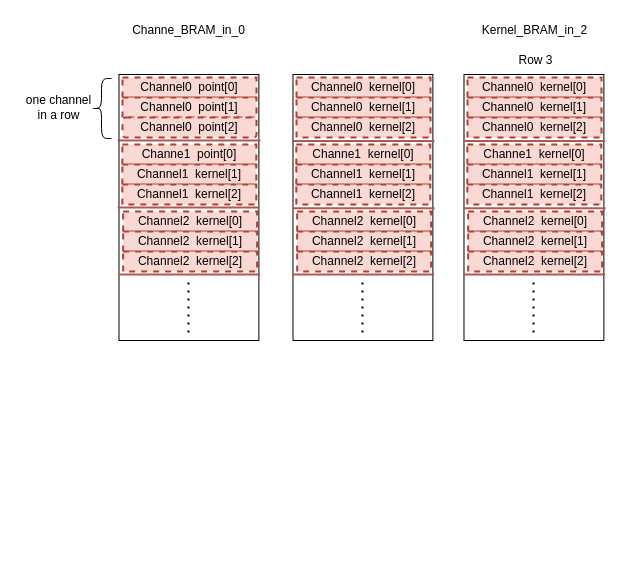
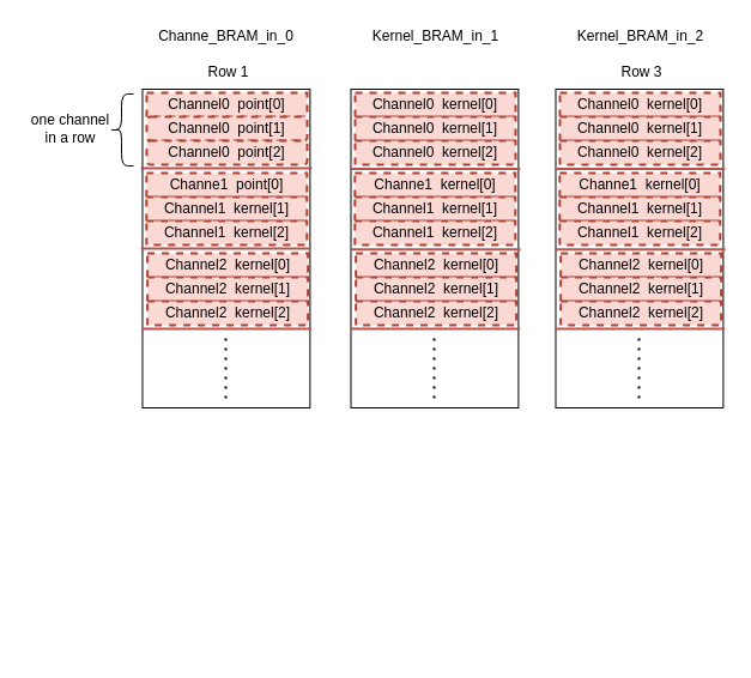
  <mxCell id="0" />
  <mxCell id="1" parent="0" />
  <mxCell id="2" value="" style="group" parent="1" vertex="1" connectable="0"><mxGeometry x="108" y="70" width="160" height="474" as="geometry" /></mxCell>
  <mxCell id="3" value="" style="endArrow=none;html=1;strokeWidth=2;fillColor=#f8cecc;strokeColor=#b85450;exitX=0.018;exitY=0.27;exitDx=0;exitDy=0;exitPerimeter=0;" parent="2" edge="1"><mxGeometry x="-99.053" y="-25" width="87.432" height="50" as="geometry"><mxPoint x="9.362" y="70" as="sourcePoint" /><mxPoint x="151.001" y="70" as="targetPoint" /></mxGeometry></mxCell>
  <mxCell id="4" value="" style="group" parent="2" vertex="1" connectable="0"><mxGeometry x="10.49" y="4" width="139.89" height="266" as="geometry" /></mxCell>
  <mxCell id="5" value="" style="rounded=0;whiteSpace=wrap;html=1;" parent="4" vertex="1"><mxGeometry width="139.89" height="266" as="geometry" /></mxCell>
  <mxCell id="6" value="" style="group" parent="4" vertex="1" connectable="0"><mxGeometry x="3.51" y="3" width="134" height="60" as="geometry" /></mxCell>
  <mxCell id="7" value="Channel0&amp;nbsp; point[0]" style="rounded=0;whiteSpace=wrap;html=1;dashed=1;strokeColor=#ae4132;strokeWidth=2;fillColor=#fad9d5;" parent="6" vertex="1"><mxGeometry width="134" height="20" as="geometry" /></mxCell>
- <mxCell id="8" value="Channel0&amp;nbsp; point[1]" style="rounded=0;whiteSpace=wrap;html=1;dashed=1;strokeColor=#ae4132;strokeWidth=2;fillColor=#fad9d5;" parent="6" vertex="1"><mxGeometry y="20" width="134" height="20" as="geometry" /></mxCell>
+ <mxCell id="8" value="Channel0&amp;nbsp; point[1]" style="whiteSpace=wrap;html=1;dashed=1;strokeColor=#ae4132;strokeWidth=2;fillColor=#fad9d5;rounded=1;" parent="6" vertex="1"><mxGeometry y="20" width="134" height="20" as="geometry" /></mxCell>
  <mxCell id="9" value="Channel0&amp;nbsp; point[2]" style="whiteSpace=wrap;html=1;dashed=1;strokeColor=#ae4132;strokeWidth=2;fillColor=#fad9d5;rounded=1;" parent="6" vertex="1"><mxGeometry y="40" width="134" height="20" as="geometry" /></mxCell>
  <mxCell id="10" value="" style="endArrow=none;html=1;strokeWidth=2;fillColor=#f8cecc;strokeColor=#b85450;exitX=0.018;exitY=0.27;exitDx=0;exitDy=0;exitPerimeter=0;" parent="6" edge="1"><mxGeometry x="-222.233" y="-132" width="87.432" height="50" as="geometry"><mxPoint x="-3.818" y="63" as="sourcePoint" /><mxPoint x="137.821" y="63" as="targetPoint" /></mxGeometry></mxCell>
  <mxCell id="11" value="Channe_BRAM_in_0" style="text;html=1;align=center;verticalAlign=middle;resizable=0;points=[];autosize=1;strokeColor=none;" parent="1" vertex="1"><mxGeometry x="128" y="20" width="120" height="20" as="geometry" /></mxCell>
  <mxCell id="12" value="" style="endArrow=none;html=1;strokeWidth=2;fillColor=#f8cecc;strokeColor=#b85450;exitX=0.018;exitY=0.27;exitDx=0;exitDy=0;exitPerimeter=0;" parent="1" edge="1"><mxGeometry x="-99.233" y="42" width="87.432" height="50" as="geometry"><mxPoint x="117.182" y="207" as="sourcePoint" /><mxPoint x="258.821" y="207" as="targetPoint" /></mxGeometry></mxCell>
  <mxCell id="13" value="" style="group" parent="1" vertex="1" connectable="0"><mxGeometry x="121.82" y="144" width="134" height="60" as="geometry" /></mxCell>
  <mxCell id="14" value="Channe1&amp;nbsp; point[0]" style="rounded=0;whiteSpace=wrap;html=1;dashed=1;strokeColor=#ae4132;strokeWidth=2;fillColor=#fad9d5;" parent="13" vertex="1"><mxGeometry width="134" height="20" as="geometry" /></mxCell>
  <mxCell id="15" value="Channel1&amp;nbsp; kernel[1]" style="rounded=0;whiteSpace=wrap;html=1;dashed=1;strokeColor=#ae4132;strokeWidth=2;fillColor=#fad9d5;" parent="13" vertex="1"><mxGeometry y="20" width="134" height="20" as="geometry" /></mxCell>
  <mxCell id="16" value="Channel1&amp;nbsp; kernel[2]" style="rounded=0;whiteSpace=wrap;html=1;dashed=1;strokeColor=#ae4132;strokeWidth=2;fillColor=#fad9d5;" parent="13" vertex="1"><mxGeometry y="40" width="134" height="20" as="geometry" /></mxCell>
  <mxCell id="17" value="" style="endArrow=none;html=1;strokeWidth=2;fillColor=#f8cecc;strokeColor=#b85450;exitX=0.018;exitY=0.27;exitDx=0;exitDy=0;exitPerimeter=0;" parent="1" edge="1"><mxGeometry x="-98.413" y="109" width="87.432" height="50" as="geometry"><mxPoint x="118.002" y="274" as="sourcePoint" /><mxPoint x="259.641" y="274" as="targetPoint" /></mxGeometry></mxCell>
  <mxCell id="18" value="" style="group" parent="1" vertex="1" connectable="0"><mxGeometry x="122.64" y="211" width="134" height="60" as="geometry" /></mxCell>
  <mxCell id="19" value="Channel2&amp;nbsp; kernel[0]" style="rounded=0;whiteSpace=wrap;html=1;dashed=1;strokeColor=#ae4132;strokeWidth=2;fillColor=#fad9d5;" parent="18" vertex="1"><mxGeometry width="134" height="20" as="geometry" /></mxCell>
  <mxCell id="20" value="Channel2&amp;nbsp; kernel[1]" style="rounded=0;whiteSpace=wrap;html=1;dashed=1;strokeColor=#ae4132;strokeWidth=2;fillColor=#fad9d5;" parent="18" vertex="1"><mxGeometry y="20" width="134" height="20" as="geometry" /></mxCell>
  <mxCell id="21" value="Channel2&amp;nbsp; kernel[2]" style="rounded=0;whiteSpace=wrap;html=1;dashed=1;strokeColor=#ae4132;strokeWidth=2;fillColor=#fad9d5;" parent="18" vertex="1"><mxGeometry y="40" width="134" height="20" as="geometry" /></mxCell>
  <mxCell id="22" value="" style="endArrow=none;dashed=1;html=1;dashPattern=1 3;strokeWidth=2;" parent="1" edge="1"><mxGeometry width="50" height="50" relative="1" as="geometry"><mxPoint x="188" y="332" as="sourcePoint" /><mxPoint x="188" y="282" as="targetPoint" /></mxGeometry></mxCell>
  <mxCell id="23" value="" style="shape=curlyBracket;whiteSpace=wrap;html=1;rounded=1;" parent="1" vertex="1"><mxGeometry x="91" y="78" width="20" height="60" as="geometry" /></mxCell>
+ <mxCell id="24" value="Row 1" style="text;html=1;align=center;verticalAlign=middle;resizable=0;points=[];autosize=1;strokeColor=none;" parent="1" vertex="1"><mxGeometry x="167.64" y="51" width="44" height="18" as="geometry" /></mxCell>
  <mxCell id="25" value="one channel&lt;br&gt;in a row" style="text;html=1;align=center;verticalAlign=middle;resizable=0;points=[];autosize=1;strokeColor=none;" parent="1" vertex="1"><mxGeometry x="20" y="91" width="76" height="31" as="geometry" /></mxCell>
  <mxCell id="26" value="" style="group" parent="1" vertex="1" connectable="0"><mxGeometry x="292.002" y="50" width="141.639" height="290" as="geometry" /></mxCell>
  <mxCell id="27" value="" style="group" parent="26" vertex="1" connectable="0"><mxGeometry x="0.488" y="24" width="139.89" height="266" as="geometry" /></mxCell>
  <mxCell id="28" value="" style="rounded=0;whiteSpace=wrap;html=1;" parent="27" vertex="1"><mxGeometry width="139.89" height="266" as="geometry" /></mxCell>
  <mxCell id="29" value="" style="group" parent="27" vertex="1" connectable="0"><mxGeometry x="3.51" y="3" width="134" height="60" as="geometry" /></mxCell>
  <mxCell id="30" value="Channel0&amp;nbsp; kernel[0]" style="rounded=0;whiteSpace=wrap;html=1;dashed=1;strokeColor=#ae4132;strokeWidth=2;fillColor=#fad9d5;" parent="29" vertex="1"><mxGeometry width="134" height="20" as="geometry" /></mxCell>
  <mxCell id="31" value="Channel0&amp;nbsp; kernel[1]" style="rounded=0;whiteSpace=wrap;html=1;dashed=1;strokeColor=#ae4132;strokeWidth=2;fillColor=#fad9d5;" parent="29" vertex="1"><mxGeometry y="20" width="134" height="20" as="geometry" /></mxCell>
  <mxCell id="32" value="Channel0&amp;nbsp; kernel[2]" style="rounded=0;whiteSpace=wrap;html=1;dashed=1;strokeColor=#ae4132;strokeWidth=2;fillColor=#fad9d5;" parent="29" vertex="1"><mxGeometry y="40" width="134" height="20" as="geometry" /></mxCell>
  <mxCell id="33" value="" style="endArrow=none;html=1;strokeWidth=2;fillColor=#f8cecc;strokeColor=#b85450;exitX=0.018;exitY=0.27;exitDx=0;exitDy=0;exitPerimeter=0;" parent="29" edge="1"><mxGeometry x="-222.233" y="-131.48" width="87.432" height="50" as="geometry"><mxPoint x="-3.818" y="63.52" as="sourcePoint" /><mxPoint x="137.821" y="63.52" as="targetPoint" /></mxGeometry></mxCell>
  <mxCell id="34" value="" style="endArrow=none;html=1;strokeWidth=2;fillColor=#f8cecc;strokeColor=#b85450;exitX=0.018;exitY=0.27;exitDx=0;exitDy=0;exitPerimeter=0;" parent="27" edge="1"><mxGeometry x="-218.413" y="-61.24" width="87.432" height="50" as="geometry"><mxPoint x="0.002" y="133.76" as="sourcePoint" /><mxPoint x="141.641" y="133.76" as="targetPoint" /></mxGeometry></mxCell>
  <mxCell id="35" value="" style="group" parent="26" vertex="1" connectable="0"><mxGeometry x="3.818" y="94" width="134" height="60" as="geometry" /></mxCell>
  <mxCell id="36" value="Channe1&amp;nbsp; kernel[0]" style="rounded=0;whiteSpace=wrap;html=1;dashed=1;strokeColor=#ae4132;strokeWidth=2;fillColor=#fad9d5;" parent="35" vertex="1"><mxGeometry width="134" height="20" as="geometry" /></mxCell>
  <mxCell id="37" value="Channel1&amp;nbsp; kernel[1]" style="rounded=0;whiteSpace=wrap;html=1;dashed=1;strokeColor=#ae4132;strokeWidth=2;fillColor=#fad9d5;" parent="35" vertex="1"><mxGeometry y="20" width="134" height="20" as="geometry" /></mxCell>
  <mxCell id="38" value="Channel1&amp;nbsp; kernel[2]" style="rounded=0;whiteSpace=wrap;html=1;dashed=1;strokeColor=#ae4132;strokeWidth=2;fillColor=#fad9d5;" parent="35" vertex="1"><mxGeometry y="40" width="134" height="20" as="geometry" /></mxCell>
  <mxCell id="39" value="" style="endArrow=none;html=1;strokeWidth=2;fillColor=#f8cecc;strokeColor=#b85450;exitX=0.018;exitY=0.27;exitDx=0;exitDy=0;exitPerimeter=0;" parent="26" edge="1"><mxGeometry x="-218.415" y="29" width="87.432" height="50" as="geometry"><mxPoint y="224.0" as="sourcePoint" /><mxPoint x="141.639" y="224.0" as="targetPoint" /></mxGeometry></mxCell>
  <mxCell id="40" value="" style="group" parent="26" vertex="1" connectable="0"><mxGeometry x="4.638" y="161" width="134" height="60" as="geometry" /></mxCell>
  <mxCell id="41" value="Channel2&amp;nbsp; kernel[0]" style="rounded=0;whiteSpace=wrap;html=1;dashed=1;strokeColor=#ae4132;strokeWidth=2;fillColor=#fad9d5;" parent="40" vertex="1"><mxGeometry width="134" height="20" as="geometry" /></mxCell>
  <mxCell id="42" value="Channel2&amp;nbsp; kernel[1]" style="rounded=0;whiteSpace=wrap;html=1;dashed=1;strokeColor=#ae4132;strokeWidth=2;fillColor=#fad9d5;" parent="40" vertex="1"><mxGeometry y="20" width="134" height="20" as="geometry" /></mxCell>
  <mxCell id="43" value="Channel2&amp;nbsp; kernel[2]" style="rounded=0;whiteSpace=wrap;html=1;dashed=1;strokeColor=#ae4132;strokeWidth=2;fillColor=#fad9d5;" parent="40" vertex="1"><mxGeometry y="40" width="134" height="20" as="geometry" /></mxCell>
  <mxCell id="44" value="" style="endArrow=none;dashed=1;html=1;dashPattern=1 3;strokeWidth=2;" parent="26" edge="1"><mxGeometry width="50" height="50" relative="1" as="geometry"><mxPoint x="69.998" y="282" as="sourcePoint" /><mxPoint x="69.998" y="232" as="targetPoint" /></mxGeometry></mxCell>
  <mxCell id="45" value="" style="group" parent="1" vertex="1" connectable="0"><mxGeometry x="463.002" y="50" width="141.639" height="290" as="geometry" /></mxCell>
  <mxCell id="46" value="" style="group" parent="45" vertex="1" connectable="0"><mxGeometry x="0.488" y="24" width="139.89" height="266" as="geometry" /></mxCell>
  <mxCell id="47" value="" style="rounded=0;whiteSpace=wrap;html=1;" parent="46" vertex="1"><mxGeometry width="139.89" height="266" as="geometry" /></mxCell>
  <mxCell id="48" value="" style="group" parent="46" vertex="1" connectable="0"><mxGeometry x="3.51" y="3" width="134" height="60" as="geometry" /></mxCell>
  <mxCell id="49" value="Channel0&amp;nbsp; kernel[0]" style="rounded=0;whiteSpace=wrap;html=1;dashed=1;strokeColor=#ae4132;strokeWidth=2;fillColor=#fad9d5;" parent="48" vertex="1"><mxGeometry width="134" height="20" as="geometry" /></mxCell>
  <mxCell id="50" value="Channel0&amp;nbsp; kernel[1]" style="rounded=0;whiteSpace=wrap;html=1;dashed=1;strokeColor=#ae4132;strokeWidth=2;fillColor=#fad9d5;" parent="48" vertex="1"><mxGeometry y="20" width="134" height="20" as="geometry" /></mxCell>
  <mxCell id="51" value="Channel0&amp;nbsp; kernel[2]" style="rounded=0;whiteSpace=wrap;html=1;dashed=1;strokeColor=#ae4132;strokeWidth=2;fillColor=#fad9d5;" parent="48" vertex="1"><mxGeometry y="40" width="134" height="20" as="geometry" /></mxCell>
  <mxCell id="52" value="" style="endArrow=none;html=1;strokeWidth=2;fillColor=#f8cecc;strokeColor=#b85450;exitX=0.018;exitY=0.27;exitDx=0;exitDy=0;exitPerimeter=0;" parent="48" edge="1"><mxGeometry x="-222.233" y="-131.48" width="87.432" height="50" as="geometry"><mxPoint x="-3.818" y="63.52" as="sourcePoint" /><mxPoint x="137.821" y="63.52" as="targetPoint" /></mxGeometry></mxCell>
  <mxCell id="53" value="" style="endArrow=none;html=1;strokeWidth=2;fillColor=#f8cecc;strokeColor=#b85450;exitX=0.018;exitY=0.27;exitDx=0;exitDy=0;exitPerimeter=0;" parent="46" edge="1"><mxGeometry x="-218.413" y="-61.24" width="87.432" height="50" as="geometry"><mxPoint x="0.002" y="133.76" as="sourcePoint" /><mxPoint x="141.641" y="133.76" as="targetPoint" /></mxGeometry></mxCell>
  <mxCell id="54" value="" style="group" parent="45" vertex="1" connectable="0"><mxGeometry x="3.818" y="94" width="134" height="60" as="geometry" /></mxCell>
  <mxCell id="55" value="Channe1&amp;nbsp; kernel[0]" style="rounded=0;whiteSpace=wrap;html=1;dashed=1;strokeColor=#ae4132;strokeWidth=2;fillColor=#fad9d5;" parent="54" vertex="1"><mxGeometry width="134" height="20" as="geometry" /></mxCell>
  <mxCell id="56" value="Channel1&amp;nbsp; kernel[1]" style="rounded=0;whiteSpace=wrap;html=1;dashed=1;strokeColor=#ae4132;strokeWidth=2;fillColor=#fad9d5;" parent="54" vertex="1"><mxGeometry y="20" width="134" height="20" as="geometry" /></mxCell>
  <mxCell id="57" value="Channel1&amp;nbsp; kernel[2]" style="rounded=0;whiteSpace=wrap;html=1;dashed=1;strokeColor=#ae4132;strokeWidth=2;fillColor=#fad9d5;" parent="54" vertex="1"><mxGeometry y="40" width="134" height="20" as="geometry" /></mxCell>
  <mxCell id="58" value="" style="endArrow=none;html=1;strokeWidth=2;fillColor=#f8cecc;strokeColor=#b85450;exitX=0.018;exitY=0.27;exitDx=0;exitDy=0;exitPerimeter=0;" parent="45" edge="1"><mxGeometry x="-218.415" y="29" width="87.432" height="50" as="geometry"><mxPoint y="224.0" as="sourcePoint" /><mxPoint x="141.639" y="224.0" as="targetPoint" /></mxGeometry></mxCell>
  <mxCell id="59" value="" style="group" parent="45" vertex="1" connectable="0"><mxGeometry x="4.638" y="161" width="134" height="60" as="geometry" /></mxCell>
  <mxCell id="60" value="Channel2&amp;nbsp; kernel[0]" style="rounded=0;whiteSpace=wrap;html=1;dashed=1;strokeColor=#ae4132;strokeWidth=2;fillColor=#fad9d5;" parent="59" vertex="1"><mxGeometry width="134" height="20" as="geometry" /></mxCell>
  <mxCell id="61" value="Channel2&amp;nbsp; kernel[1]" style="rounded=0;whiteSpace=wrap;html=1;dashed=1;strokeColor=#ae4132;strokeWidth=2;fillColor=#fad9d5;" parent="59" vertex="1"><mxGeometry y="20" width="134" height="20" as="geometry" /></mxCell>
  <mxCell id="62" value="Channel2&amp;nbsp; kernel[2]" style="rounded=0;whiteSpace=wrap;html=1;dashed=1;strokeColor=#ae4132;strokeWidth=2;fillColor=#fad9d5;" parent="59" vertex="1"><mxGeometry y="40" width="134" height="20" as="geometry" /></mxCell>
  <mxCell id="63" value="" style="endArrow=none;dashed=1;html=1;dashPattern=1 3;strokeWidth=2;" parent="45" edge="1"><mxGeometry width="50" height="50" relative="1" as="geometry"><mxPoint x="69.998" y="282" as="sourcePoint" /><mxPoint x="69.998" y="232" as="targetPoint" /></mxGeometry></mxCell>
  <mxCell id="64" value="Row 3" style="text;html=1;align=center;verticalAlign=middle;resizable=0;points=[];autosize=1;strokeColor=none;" parent="45" vertex="1"><mxGeometry x="49.638" y="1" width="44" height="18" as="geometry" /></mxCell>
+ <mxCell id="65" value="Kernel_BRAM_in_1" style="text;html=1;align=center;verticalAlign=middle;resizable=0;points=[];autosize=1;strokeColor=none;" parent="1" vertex="1"><mxGeometry x="302.82" y="20" width="120" height="20" as="geometry" /></mxCell>
  <mxCell id="66" value="Kernel_BRAM_in_2" style="text;html=1;align=center;verticalAlign=middle;resizable=0;points=[];autosize=1;strokeColor=none;" parent="1" vertex="1"><mxGeometry x="473.82" y="20" width="120" height="20" as="geometry" /></mxCell>
